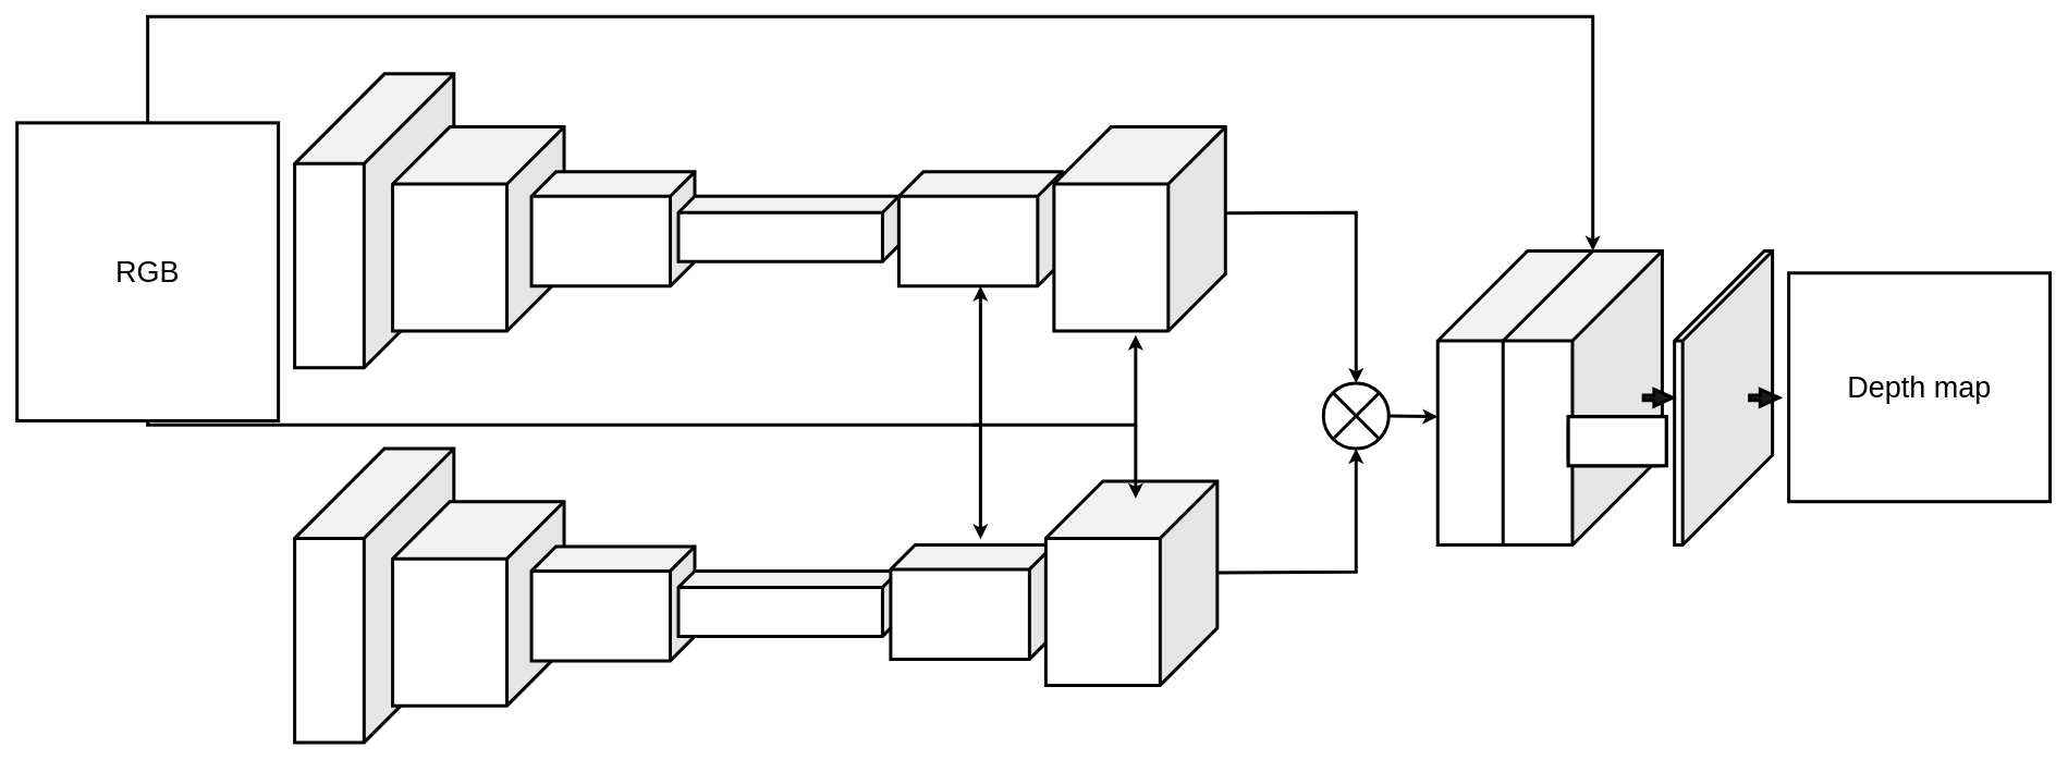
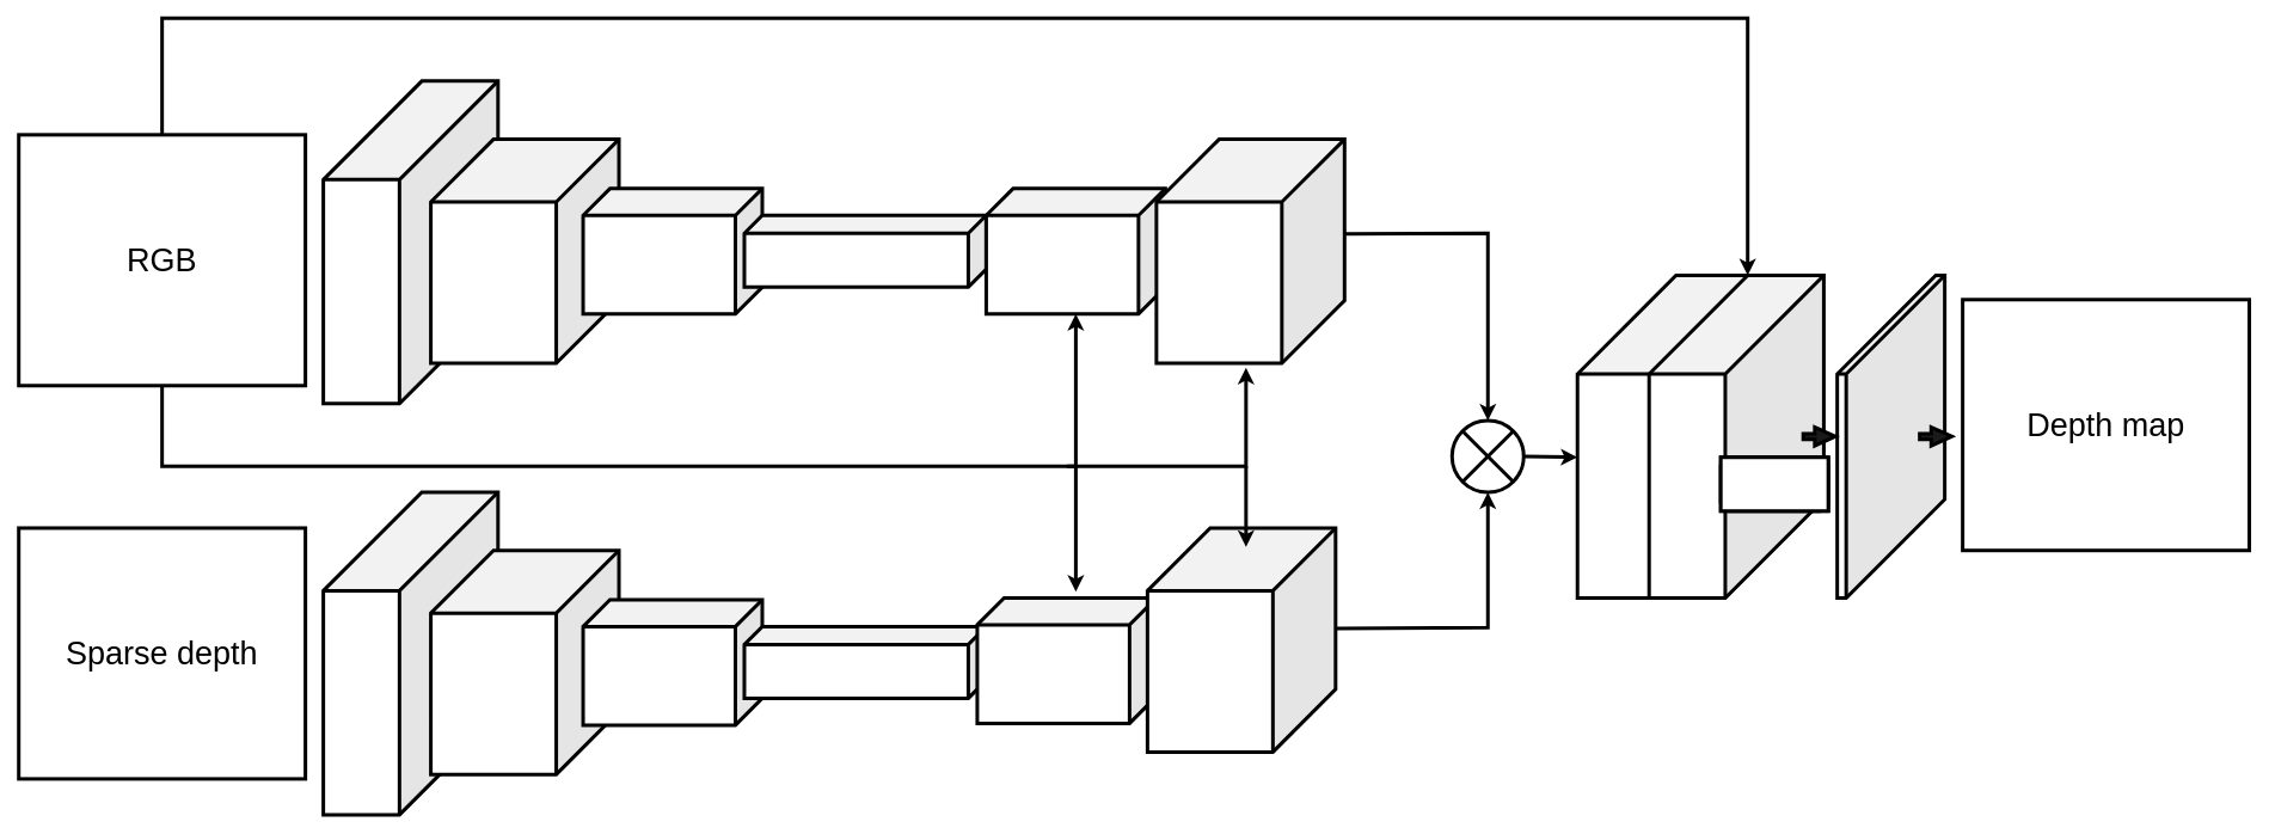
  <mxCell id="0" />
  <mxCell id="1" parent="0" />
  <mxCell id="2" value="" style="shape=cube;whiteSpace=wrap;html=1;boundedLbl=1;backgroundOutline=1;darkOpacity=0.05;darkOpacity2=0.1;flipH=1;size=110;strokeWidth=4;" parent="1" vertex="1"><mxGeometry x="360" y="90" width="195" height="360" as="geometry" /></mxCell>
  <mxCell id="3" value="" style="shape=cube;whiteSpace=wrap;html=1;boundedLbl=1;backgroundOutline=1;darkOpacity=0.05;darkOpacity2=0.1;flipH=1;size=70;strokeWidth=4;" parent="1" vertex="1"><mxGeometry x="480" y="155" width="210" height="250" as="geometry" /></mxCell>
  <mxCell id="4" value="" style="shape=cube;whiteSpace=wrap;html=1;boundedLbl=1;backgroundOutline=1;darkOpacity=0.05;darkOpacity2=0.1;flipH=1;size=30;strokeWidth=4;" parent="1" vertex="1"><mxGeometry x="650" y="210" width="200" height="140" as="geometry" /></mxCell>
  <mxCell id="5" value="" style="shape=cube;whiteSpace=wrap;html=1;boundedLbl=1;backgroundOutline=1;darkOpacity=0.05;darkOpacity2=0.1;flipH=1;size=20;strokeWidth=4;" parent="1" vertex="1"><mxGeometry x="830" y="240" width="270" height="80" as="geometry" /></mxCell>
- <mxCell id="6" value="&lt;div style=&quot;font-size: 36px;&quot;&gt;RGB&lt;/div&gt;" style="rounded=0;whiteSpace=wrap;html=1;strokeWidth=4;" parent="1" vertex="1"><mxGeometry x="20" y="150" width="320" height="365" as="geometry" /></mxCell>
+ <mxCell id="6" value="&lt;div style=&quot;font-size: 36px;&quot;&gt;RGB&lt;/div&gt;" style="rounded=0;whiteSpace=wrap;html=1;strokeWidth=4;" parent="1" vertex="1"><mxGeometry x="20" y="150" width="320" height="280" as="geometry" /></mxCell>
+ <mxCell id="7" value="&lt;div style=&quot;font-size: 36px;&quot;&gt;Sparse depth&lt;br&gt;&lt;/div&gt;" style="rounded=0;whiteSpace=wrap;html=1;strokeWidth=4;" parent="1" vertex="1"><mxGeometry x="20" y="589" width="320" height="280" as="geometry" /></mxCell>
  <mxCell id="8" value="" style="endArrow=classic;html=1;rounded=0;fontSize=36;exitX=0.5;exitY=1;exitDx=0;exitDy=0;strokeWidth=4;" parent="1" edge="1" source="6"><mxGeometry width="50" height="50" relative="1" as="geometry"><mxPoint x="400" y="430" as="sourcePoint" /><mxPoint x="1200" y="350" as="targetPoint" /><Array as="points"><mxPoint x="180" y="520" /><mxPoint x="1200" y="520" /></Array></mxGeometry></mxCell>
  <mxCell id="9" value="" style="endArrow=classic;html=1;rounded=0;fontSize=36;strokeWidth=4;" edge="1" parent="1"><mxGeometry width="50" height="50" relative="1" as="geometry"><mxPoint x="1190" y="520" as="sourcePoint" /><mxPoint x="1390" y="410" as="targetPoint" /><Array as="points"><mxPoint x="1390" y="520" /></Array></mxGeometry></mxCell>
  <mxCell id="10" value="" style="shape=cube;whiteSpace=wrap;html=1;boundedLbl=1;backgroundOutline=1;darkOpacity=0.05;darkOpacity2=0.1;flipH=1;size=30;flipV=0;direction=east;strokeWidth=4;" vertex="1" parent="1"><mxGeometry x="1100" y="210" width="200" height="140" as="geometry" /></mxCell>
  <mxCell id="11" value="" style="shape=cube;whiteSpace=wrap;html=1;boundedLbl=1;backgroundOutline=1;darkOpacity=0.05;darkOpacity2=0.1;flipH=1;size=70;flipV=0;direction=east;strokeWidth=4;" vertex="1" parent="1"><mxGeometry x="1290" y="155" width="210" height="250" as="geometry" /></mxCell>
  <mxCell id="12" value="" style="shape=cube;whiteSpace=wrap;html=1;boundedLbl=1;backgroundOutline=1;darkOpacity=0.05;darkOpacity2=0.1;flipH=1;size=110;strokeWidth=4;" vertex="1" parent="1"><mxGeometry x="1760" y="307" width="195" height="360" as="geometry" /></mxCell>
  <mxCell id="13" value="&lt;div style=&quot;font-size: 36px;&quot;&gt;Depth map&lt;br&gt;&lt;/div&gt;" style="rounded=0;whiteSpace=wrap;html=1;strokeWidth=4;" vertex="1" parent="1"><mxGeometry x="2190" y="334" width="320" height="280" as="geometry" /></mxCell>
  <mxCell id="14" value="" style="shape=cube;whiteSpace=wrap;html=1;boundedLbl=1;backgroundOutline=1;darkOpacity=0.05;darkOpacity2=0.1;flipH=1;size=110;strokeWidth=4;" vertex="1" parent="1"><mxGeometry x="360" y="549" width="195" height="360" as="geometry" /></mxCell>
  <mxCell id="15" value="" style="shape=cube;whiteSpace=wrap;html=1;boundedLbl=1;backgroundOutline=1;darkOpacity=0.05;darkOpacity2=0.1;flipH=1;size=70;strokeWidth=4;" vertex="1" parent="1"><mxGeometry x="480" y="614" width="210" height="250" as="geometry" /></mxCell>
  <mxCell id="16" value="" style="shape=cube;whiteSpace=wrap;html=1;boundedLbl=1;backgroundOutline=1;darkOpacity=0.05;darkOpacity2=0.1;flipH=1;size=30;strokeWidth=4;" vertex="1" parent="1"><mxGeometry x="650" y="669" width="200" height="140" as="geometry" /></mxCell>
  <mxCell id="17" value="" style="shape=cube;whiteSpace=wrap;html=1;boundedLbl=1;backgroundOutline=1;darkOpacity=0.05;darkOpacity2=0.1;flipH=1;size=20;strokeWidth=4;" vertex="1" parent="1"><mxGeometry x="830" y="699" width="270" height="80" as="geometry" /></mxCell>
  <mxCell id="18" value="" style="shape=cube;whiteSpace=wrap;html=1;boundedLbl=1;backgroundOutline=1;darkOpacity=0.05;darkOpacity2=0.1;flipH=1;size=30;flipV=0;direction=east;strokeWidth=4;" vertex="1" parent="1"><mxGeometry x="1090" y="667" width="200" height="140" as="geometry" /></mxCell>
  <mxCell id="19" value="" style="shape=cube;whiteSpace=wrap;html=1;boundedLbl=1;backgroundOutline=1;darkOpacity=0.05;darkOpacity2=0.1;flipH=1;size=70;flipV=0;direction=east;strokeWidth=4;" vertex="1" parent="1"><mxGeometry x="1280" y="589" width="210" height="250" as="geometry" /></mxCell>
  <mxCell id="20" value="" style="shape=cube;whiteSpace=wrap;html=1;boundedLbl=1;backgroundOutline=1;darkOpacity=0.05;darkOpacity2=0.1;flipH=1;size=110;strokeWidth=4;" vertex="1" parent="1"><mxGeometry x="1840" y="307" width="195" height="360" as="geometry" /></mxCell>
  <mxCell id="21" value="" style="endArrow=classic;html=1;rounded=0;fontSize=36;strokeWidth=4;" edge="1" parent="1"><mxGeometry width="50" height="50" relative="1" as="geometry"><mxPoint x="1200" y="520" as="sourcePoint" /><mxPoint x="1200" y="660" as="targetPoint" /></mxGeometry></mxCell>
  <mxCell id="22" value="" style="endArrow=classic;html=1;rounded=0;fontSize=36;strokeWidth=4;" edge="1" parent="1"><mxGeometry width="50" height="50" relative="1" as="geometry"><mxPoint x="1390" y="520" as="sourcePoint" /><mxPoint x="1390" y="610" as="targetPoint" /></mxGeometry></mxCell>
  <mxCell id="23" value="" style="shape=cube;whiteSpace=wrap;html=1;boundedLbl=1;backgroundOutline=1;darkOpacity=0.05;darkOpacity2=0.1;flipH=1;size=110;strokeWidth=4;" vertex="1" parent="1"><mxGeometry x="2050" y="307" width="120" height="360" as="geometry" /></mxCell>
  <mxCell id="24" value="" style="shape=sumEllipse;perimeter=ellipsePerimeter;whiteSpace=wrap;html=1;backgroundOutline=1;fontSize=36;strokeWidth=4;" vertex="1" parent="1"><mxGeometry x="1620" y="469" width="80" height="80" as="geometry" /></mxCell>
  <mxCell id="25" value="" style="endArrow=classic;html=1;rounded=0;fontSize=36;exitX=0.5;exitY=0;exitDx=0;exitDy=0;entryX=0;entryY=0;entryDx=85;entryDy=0;entryPerimeter=0;strokeWidth=4;" edge="1" parent="1" source="6" target="20"><mxGeometry width="50" height="50" relative="1" as="geometry"><mxPoint x="1260" y="900" as="sourcePoint" /><mxPoint x="1310" y="850" as="targetPoint" /><Array as="points"><mxPoint x="180" y="20" /><mxPoint x="1950" y="20" /></Array></mxGeometry></mxCell>
  <mxCell id="26" value="" style="endArrow=classic;html=1;rounded=0;fontSize=36;entryX=0.5;entryY=1;entryDx=0;entryDy=0;exitX=-0.005;exitY=0.448;exitDx=0;exitDy=0;exitPerimeter=0;strokeWidth=4;" edge="1" parent="1" source="19" target="24"><mxGeometry width="50" height="50" relative="1" as="geometry"><mxPoint x="1710" y="820" as="sourcePoint" /><mxPoint x="1310" y="910" as="targetPoint" /><Array as="points"><mxPoint x="1660" y="700" /></Array></mxGeometry></mxCell>
  <mxCell id="27" value="" style="endArrow=classic;html=1;rounded=0;fontSize=36;entryX=0.5;entryY=0;entryDx=0;entryDy=0;exitX=0;exitY=0.422;exitDx=0;exitDy=0;exitPerimeter=0;strokeWidth=4;" edge="1" parent="1" source="11" target="24"><mxGeometry width="50" height="50" relative="1" as="geometry"><mxPoint x="1500" y="689" as="sourcePoint" /><mxPoint x="1670" y="559" as="targetPoint" /><Array as="points"><mxPoint x="1660" y="260" /></Array></mxGeometry></mxCell>
  <mxCell id="28" value="" style="endArrow=classic;html=1;rounded=0;fontSize=36;exitX=1;exitY=0.5;exitDx=0;exitDy=0;entryX=1;entryY=0.564;entryDx=0;entryDy=0;entryPerimeter=0;strokeWidth=4;" edge="1" parent="1" source="24" target="12"><mxGeometry width="50" height="50" relative="1" as="geometry"><mxPoint x="1710" y="350" as="sourcePoint" /><mxPoint x="1760" y="300" as="targetPoint" /></mxGeometry></mxCell>
  <mxCell id="29" value="" style="shape=flexArrow;endArrow=classic;html=1;rounded=0;fontSize=36;endWidth=10.47;endSize=6.373;width=3.356;fillColor=#1A1A1A;strokeWidth=4;" edge="1" parent="1"><mxGeometry width="50" height="50" relative="1" as="geometry"><mxPoint x="2010" y="486.71" as="sourcePoint" /><mxPoint x="2050" y="486.71" as="targetPoint" /></mxGeometry></mxCell>
  <mxCell id="30" value="" style="shape=flexArrow;endArrow=classic;html=1;rounded=0;fontSize=36;endWidth=10.47;endSize=6.373;width=3.356;fillColor=#1A1A1A;strokeWidth=4;" edge="1" parent="1"><mxGeometry width="50" height="50" relative="1" as="geometry"><mxPoint x="2140" y="486.72" as="sourcePoint" /><mxPoint x="2180" y="486.72" as="targetPoint" /></mxGeometry></mxCell>
  <mxCell id="31" value="" style="rounded=1;whiteSpace=wrap;html=1;fontSize=36;strokeWidth=4;" vertex="1" parent="1"><mxGeometry x="1920" y="510" width="120" height="60" as="geometry" /></mxCell>
  <mxCell id="32" value="" style="rounded=0;whiteSpace=wrap;html=1;fontSize=36;strokeWidth=4;" vertex="1" parent="1"><mxGeometry x="1920" y="510" width="120" height="60" as="geometry" /></mxCell>
  <mxCell id="33" value="" style="rounded=0;whiteSpace=wrap;html=1;fontSize=36;strokeWidth=4;" vertex="1" parent="1"><mxGeometry x="1920" y="510" width="120" height="60" as="geometry" /></mxCell>
